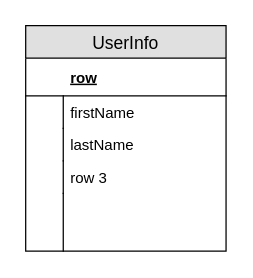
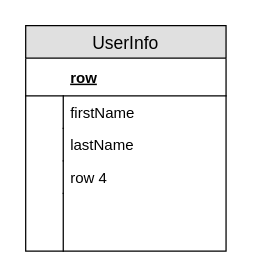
  <mxCell id="0" />
  <mxCell id="1" parent="0" />
  <mxCell id="2" value="UserInfo" style="swimlane;fontStyle=0;childLayout=stackLayout;horizontal=1;startSize=26;fillColor=#e0e0e0;horizontalStack=0;resizeParent=1;resizeParentMax=0;resizeLast=0;collapsible=1;marginBottom=0;swimlaneFillColor=#ffffff;align=center;fontSize=14;" vertex="1" parent="1"><mxGeometry x="20" y="20" width="160" height="180" as="geometry" /></mxCell>
  <mxCell id="3" value="row" style="shape=partialRectangle;top=0;left=0;right=0;bottom=1;align=left;verticalAlign=middle;fillColor=none;spacingLeft=34;spacingRight=4;overflow=hidden;rotatable=0;points=[[0,0.5],[1,0.5]];portConstraint=eastwest;dropTarget=0;fontStyle=5;fontSize=12;" vertex="1" parent="2"><mxGeometry y="26" width="160" height="30" as="geometry" /></mxCell>
  <mxCell id="4" value="firstName" style="shape=partialRectangle;top=0;left=0;right=0;bottom=0;align=left;verticalAlign=top;fillColor=none;spacingLeft=34;spacingRight=4;overflow=hidden;rotatable=0;points=[[0,0.5],[1,0.5]];portConstraint=eastwest;dropTarget=0;fontSize=12;" vertex="1" parent="2"><mxGeometry y="56" width="160" height="26" as="geometry" /></mxCell>
  <mxCell id="5" value="" style="shape=partialRectangle;top=0;left=0;bottom=0;fillColor=none;align=left;verticalAlign=top;spacingLeft=4;spacingRight=4;overflow=hidden;rotatable=0;points=[];portConstraint=eastwest;part=1;fontSize=12;" vertex="1" connectable="0" parent="4"><mxGeometry width="30" height="26" as="geometry" /></mxCell>
  <mxCell id="6" value="lastName" style="shape=partialRectangle;top=0;left=0;right=0;bottom=0;align=left;verticalAlign=top;fillColor=none;spacingLeft=34;spacingRight=4;overflow=hidden;rotatable=0;points=[[0,0.5],[1,0.5]];portConstraint=eastwest;dropTarget=0;fontSize=12;" vertex="1" parent="2"><mxGeometry y="82" width="160" height="26" as="geometry" /></mxCell>
  <mxCell id="7" value="" style="shape=partialRectangle;top=0;left=0;bottom=0;fillColor=none;align=left;verticalAlign=top;spacingLeft=4;spacingRight=4;overflow=hidden;rotatable=0;points=[];portConstraint=eastwest;part=1;fontSize=12;" vertex="1" connectable="0" parent="6"><mxGeometry width="30" height="26" as="geometry" /></mxCell>
- <mxCell id="8" value="row 3" style="shape=partialRectangle;top=0;left=0;right=0;bottom=0;align=left;verticalAlign=top;fillColor=none;spacingLeft=34;spacingRight=4;overflow=hidden;rotatable=0;points=[[0,0.5],[1,0.5]];portConstraint=eastwest;dropTarget=0;fontSize=12;" vertex="1" parent="2"><mxGeometry y="108" width="160" height="26" as="geometry" /></mxCell>
+ <mxCell id="8" value="row 4" style="shape=partialRectangle;top=0;left=0;right=0;bottom=0;align=left;verticalAlign=top;fillColor=none;spacingLeft=34;spacingRight=4;overflow=hidden;rotatable=0;points=[[0,0.5],[1,0.5]];portConstraint=eastwest;dropTarget=0;fontSize=12;" vertex="1" parent="2"><mxGeometry y="108" width="160" height="26" as="geometry" /></mxCell>
  <mxCell id="9" value="" style="shape=partialRectangle;top=0;left=0;bottom=0;fillColor=none;align=left;verticalAlign=top;spacingLeft=4;spacingRight=4;overflow=hidden;rotatable=0;points=[];portConstraint=eastwest;part=1;fontSize=12;" vertex="1" connectable="0" parent="8"><mxGeometry width="30" height="26" as="geometry" /></mxCell>
  <mxCell id="10" value="" style="shape=partialRectangle;top=0;left=0;right=0;bottom=0;align=left;verticalAlign=top;fillColor=none;spacingLeft=34;spacingRight=4;overflow=hidden;rotatable=0;points=[[0,0.5],[1,0.5]];portConstraint=eastwest;dropTarget=0;fontSize=12;" vertex="1" parent="2"><mxGeometry y="134" width="160" height="46" as="geometry" /></mxCell>
  <mxCell id="11" value="" style="shape=partialRectangle;top=0;left=0;bottom=0;fillColor=none;align=left;verticalAlign=top;spacingLeft=4;spacingRight=4;overflow=hidden;rotatable=0;points=[];portConstraint=eastwest;part=1;fontSize=12;" vertex="1" connectable="0" parent="10"><mxGeometry width="30" height="46" as="geometry" /></mxCell>
